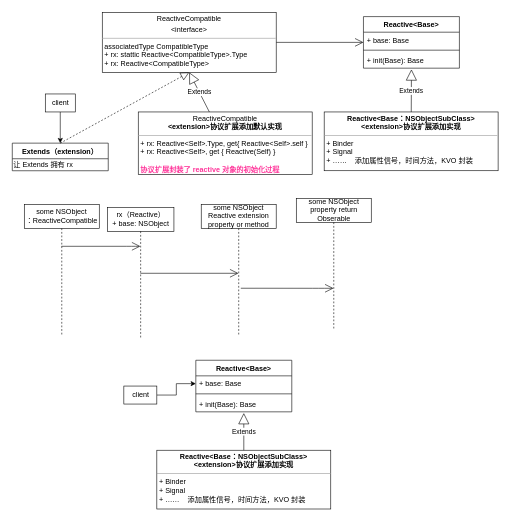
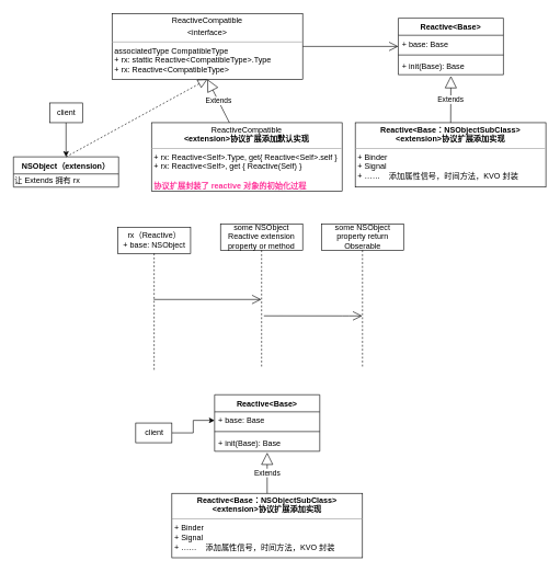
  <mxCell id="0" />
  <mxCell id="1" parent="0" />
  <mxCell id="2" value="Reactive&lt;Base&gt;" style="swimlane;fontStyle=1;align=center;verticalAlign=top;childLayout=stackLayout;horizontal=1;startSize=26;horizontalStack=0;resizeParent=1;resizeParentMax=0;resizeLast=0;collapsible=1;marginBottom=0;" parent="1" vertex="1"><mxGeometry x="605.5" y="27" width="160" height="86" as="geometry"><mxRectangle x="440" y="167" width="120" height="26" as="alternateBounds" /></mxGeometry></mxCell>
  <mxCell id="3" value="+ base: Base" style="text;strokeColor=none;fillColor=none;align=left;verticalAlign=top;spacingLeft=4;spacingRight=4;overflow=hidden;rotatable=0;points=[[0,0.5],[1,0.5]];portConstraint=eastwest;" parent="2" vertex="1"><mxGeometry y="26" width="160" height="26" as="geometry" /></mxCell>
  <mxCell id="4" value="" style="endArrow=open;endFill=1;endSize=12;html=1;exitX=1;exitY=0.5;exitDx=0;exitDy=0;" parent="2" source="7" edge="1"><mxGeometry width="160" relative="1" as="geometry"><mxPoint x="-80" y="42.5" as="sourcePoint" /><mxPoint y="43" as="targetPoint" /></mxGeometry></mxCell>
  <mxCell id="5" value="" style="line;strokeWidth=1;fillColor=none;align=left;verticalAlign=middle;spacingTop=-1;spacingLeft=3;spacingRight=3;rotatable=0;labelPosition=right;points=[];portConstraint=eastwest;" parent="2" vertex="1"><mxGeometry y="52" width="160" height="8" as="geometry" /></mxCell>
  <mxCell id="6" value="+ init(Base): Base&#10;" style="text;strokeColor=none;fillColor=none;align=left;verticalAlign=top;spacingLeft=4;spacingRight=4;overflow=hidden;rotatable=0;points=[[0,0.5],[1,0.5]];portConstraint=eastwest;" parent="2" vertex="1"><mxGeometry y="60" width="160" height="26" as="geometry" /></mxCell>
  <mxCell id="7" value="&lt;p style=&quot;margin: 0px ; margin-top: 4px ; text-align: center&quot;&gt;ReactiveCompatible&lt;/p&gt;&lt;p style=&quot;margin: 0px ; margin-top: 4px ; text-align: center&quot;&gt;&amp;lt;interface&amp;gt;&lt;/p&gt;&lt;hr size=&quot;1&quot;&gt;&lt;p style=&quot;margin: 0px ; margin-left: 4px&quot;&gt;associatedType CompatibleType&lt;/p&gt;&lt;p style=&quot;margin: 0px ; margin-left: 4px&quot;&gt;+ rx: stattic Reactive&amp;lt;CompatibleType&amp;gt;.Type&lt;br&gt;+ rx: Reactive&amp;lt;CompatibleType&amp;gt;&lt;br&gt;&lt;/p&gt;&lt;p style=&quot;margin: 0px ; margin-left: 4px&quot;&gt;&lt;br&gt;&lt;/p&gt;" style="verticalAlign=top;align=left;overflow=fill;fontSize=12;fontFamily=Helvetica;html=1;" parent="1" vertex="1"><mxGeometry x="170" y="20" width="290" height="100" as="geometry" /></mxCell>
  <mxCell id="8" value="&lt;p style=&quot;margin: 0px ; margin-top: 4px ; text-align: center&quot;&gt;ReactiveCompatible&lt;br&gt;&lt;b&gt;&amp;lt;extension&amp;gt;协议扩展添加默认实现&lt;/b&gt;&lt;/p&gt;&lt;hr size=&quot;1&quot;&gt;&lt;p style=&quot;margin: 0px ; margin-left: 4px&quot;&gt;+ rx: Reactive&amp;lt;Self&amp;gt;.Type, get{ Reactive&amp;lt;Self&amp;gt;.self }&lt;br&gt;+ rx: Reactive&amp;lt;Self&amp;gt;, get { Reactive(Self) }&lt;br&gt;&lt;/p&gt;&lt;p style=&quot;margin: 0px ; margin-left: 4px&quot;&gt;&lt;br&gt;&lt;/p&gt;&lt;p style=&quot;margin: 0px ; margin-left: 4px&quot;&gt;&lt;b&gt;&lt;font color=&quot;#ff3399&quot;&gt;协议扩展封装了 reactive 对象的初始化过程&lt;/font&gt;&lt;/b&gt;&lt;/p&gt;" style="verticalAlign=top;align=left;overflow=fill;fontSize=12;fontFamily=Helvetica;html=1;" parent="1" vertex="1"><mxGeometry x="230" y="186" width="290" height="104" as="geometry" /></mxCell>
  <mxCell id="9" value="Extends" style="endArrow=block;endSize=16;endFill=0;html=1;entryX=0.5;entryY=1;entryDx=0;entryDy=0;" parent="1" source="8" target="7" edge="1"><mxGeometry width="160" relative="1" as="geometry"><mxPoint x="220" y="310" as="sourcePoint" /><mxPoint x="380" y="310" as="targetPoint" /></mxGeometry></mxCell>
- <mxCell id="10" value="Extends（extension）" style="swimlane;fontStyle=1;align=center;verticalAlign=top;childLayout=stackLayout;horizontal=1;startSize=26;horizontalStack=0;resizeParent=1;resizeParentMax=0;resizeLast=0;collapsible=1;marginBottom=0;" parent="1" vertex="1"><mxGeometry x="20" y="238" width="160" height="46" as="geometry" /></mxCell>
+ <mxCell id="10" value="NSObject（extension）" style="swimlane;fontStyle=1;align=center;verticalAlign=top;childLayout=stackLayout;horizontal=1;startSize=26;horizontalStack=0;resizeParent=1;resizeParentMax=0;resizeLast=0;collapsible=1;marginBottom=0;" parent="1" vertex="1"><mxGeometry x="20" y="238" width="160" height="46" as="geometry" /></mxCell>
  <mxCell id="11" value="让 Extends 拥有 rx" style="text;html=1;resizable=0;points=[];autosize=1;align=left;verticalAlign=top;spacingTop=-4;" parent="10" vertex="1"><mxGeometry y="26" width="160" height="20" as="geometry" /></mxCell>
  <mxCell id="12" value="" style="endArrow=block;dashed=1;endFill=0;endSize=12;html=1;entryX=0.5;entryY=1;entryDx=0;entryDy=0;exitX=0.5;exitY=0;exitDx=0;exitDy=0;" parent="1" source="10" target="7" edge="1"><mxGeometry width="160" relative="1" as="geometry"><mxPoint x="300" y="170" as="sourcePoint" /><mxPoint x="460" y="170" as="targetPoint" /></mxGeometry></mxCell>
  <mxCell id="13" value="&lt;p style=&quot;margin: 0px ; margin-top: 4px ; text-align: center&quot;&gt;&lt;span style=&quot;font-weight: 700&quot;&gt;Reactive&amp;lt;Base：NSObjectSubClass&amp;gt;&lt;/span&gt;&lt;br&gt;&lt;b&gt;&amp;lt;extension&amp;gt;协议扩展添加实现&lt;/b&gt;&lt;/p&gt;&lt;hr size=&quot;1&quot;&gt;&lt;p style=&quot;margin: 0px ; margin-left: 4px&quot;&gt;+ Binder&lt;/p&gt;&lt;p style=&quot;margin: 0px ; margin-left: 4px&quot;&gt;+ Signal&lt;/p&gt;&lt;p style=&quot;margin: 0px ; margin-left: 4px&quot;&gt;+ ……&amp;nbsp; &amp;nbsp; 添加属性信号，时间方法，KVO 封装&lt;/p&gt;" style="verticalAlign=top;align=left;overflow=fill;fontSize=12;fontFamily=Helvetica;html=1;" parent="1" vertex="1"><mxGeometry x="540" y="186" width="290" height="98" as="geometry" /></mxCell>
  <mxCell id="14" value="Extends" style="endArrow=block;endSize=16;endFill=0;html=1;entryX=0.5;entryY=1.077;entryDx=0;entryDy=0;entryPerimeter=0;" parent="1" source="13" target="6" edge="1"><mxGeometry width="160" relative="1" as="geometry"><mxPoint x="810" y="388" as="sourcePoint" /><mxPoint x="761.04" y="78.004" as="targetPoint" /></mxGeometry></mxCell>
- <mxCell id="15" value="some NSObject&lt;br&gt;：ReactiveCompatible" style="shape=umlLifeline;perimeter=lifelinePerimeter;whiteSpace=wrap;html=1;container=1;collapsible=0;recursiveResize=0;outlineConnect=0;" parent="1" vertex="1"><mxGeometry x="40" y="340" width="125" height="220" as="geometry" /></mxCell>
  <mxCell id="16" value="rx（&lt;span style=&quot;white-space: nowrap&quot;&gt;Reactive&lt;/span&gt;）&lt;br&gt;+ base: NSObject" style="shape=umlLifeline;perimeter=lifelinePerimeter;whiteSpace=wrap;html=1;container=1;collapsible=0;recursiveResize=0;outlineConnect=0;" parent="1" vertex="1"><mxGeometry x="178.5" y="345" width="111" height="220" as="geometry" /></mxCell>
  <mxCell id="17" value="some NSObject&lt;br&gt;Reactive extension property or method" style="shape=umlLifeline;perimeter=lifelinePerimeter;whiteSpace=wrap;html=1;container=1;collapsible=0;recursiveResize=0;outlineConnect=0;" parent="1" vertex="1"><mxGeometry x="335" y="340" width="125" height="220" as="geometry" /></mxCell>
- <mxCell id="18" value="some NSObject&lt;br&gt;property return Obserable&lt;br&gt;" style="shape=umlLifeline;perimeter=lifelinePerimeter;whiteSpace=wrap;html=1;container=1;collapsible=0;recursiveResize=0;outlineConnect=0;" parent="1" vertex="1"><mxGeometry x="493.5" y="330" width="125" height="220" as="geometry" /></mxCell>
- <mxCell id="19" value="" style="endArrow=open;endFill=1;endSize=12;html=1;" parent="1" source="15" target="16" edge="1"><mxGeometry width="160" relative="1" as="geometry"><mxPoint x="120" y="430" as="sourcePoint" /><mxPoint x="280" y="430" as="targetPoint" /><Array as="points"><mxPoint x="220" y="410" /></Array></mxGeometry></mxCell>
+ <mxCell id="18" value="some NSObject&lt;br&gt;property return Obserable&lt;br&gt;" style="shape=umlLifeline;perimeter=lifelinePerimeter;whiteSpace=wrap;html=1;container=1;collapsible=0;recursiveResize=0;outlineConnect=0;" parent="1" vertex="1"><mxGeometry x="488.5" y="340" width="125" height="220" as="geometry" /></mxCell>
  <mxCell id="20" value="" style="endArrow=open;endFill=1;endSize=12;html=1;" parent="1" target="17" edge="1" source="16"><mxGeometry width="160" relative="1" as="geometry"><mxPoint x="295" y="430" as="sourcePoint" /><mxPoint x="475" y="430" as="targetPoint" /><Array as="points" /></mxGeometry></mxCell>
  <mxCell id="21" value="" style="endArrow=open;endFill=1;endSize=12;html=1;exitX=0.528;exitY=0.636;exitDx=0;exitDy=0;exitPerimeter=0;" parent="1" source="17" edge="1" target="18"><mxGeometry width="160" relative="1" as="geometry"><mxPoint x="490" y="450" as="sourcePoint" /><mxPoint x="655" y="450" as="targetPoint" /><Array as="points"><mxPoint x="531" y="480" /></Array></mxGeometry></mxCell>
  <mxCell id="22" value="Reactive&lt;Base&gt;" style="swimlane;fontStyle=1;align=center;verticalAlign=top;childLayout=stackLayout;horizontal=1;startSize=26;horizontalStack=0;resizeParent=1;resizeParentMax=0;resizeLast=0;collapsible=1;marginBottom=0;" parent="1" vertex="1"><mxGeometry x="326" y="600" width="160" height="86" as="geometry"><mxRectangle x="440" y="167" width="120" height="26" as="alternateBounds" /></mxGeometry></mxCell>
  <mxCell id="23" value="+ base: Base" style="text;strokeColor=none;fillColor=none;align=left;verticalAlign=top;spacingLeft=4;spacingRight=4;overflow=hidden;rotatable=0;points=[[0,0.5],[1,0.5]];portConstraint=eastwest;" parent="22" vertex="1"><mxGeometry y="26" width="160" height="26" as="geometry" /></mxCell>
  <mxCell id="24" value="" style="line;strokeWidth=1;fillColor=none;align=left;verticalAlign=middle;spacingTop=-1;spacingLeft=3;spacingRight=3;rotatable=0;labelPosition=right;points=[];portConstraint=eastwest;" parent="22" vertex="1"><mxGeometry y="52" width="160" height="8" as="geometry" /></mxCell>
  <mxCell id="25" value="+ init(Base): Base&#10;" style="text;strokeColor=none;fillColor=none;align=left;verticalAlign=top;spacingLeft=4;spacingRight=4;overflow=hidden;rotatable=0;points=[[0,0.5],[1,0.5]];portConstraint=eastwest;" parent="22" vertex="1"><mxGeometry y="60" width="160" height="26" as="geometry" /></mxCell>
  <mxCell id="26" value="&lt;p style=&quot;margin: 0px ; margin-top: 4px ; text-align: center&quot;&gt;&lt;span style=&quot;font-weight: 700&quot;&gt;Reactive&amp;lt;Base：NSObjectSubClass&amp;gt;&lt;/span&gt;&lt;br&gt;&lt;b&gt;&amp;lt;extension&amp;gt;协议扩展添加实现&lt;/b&gt;&lt;/p&gt;&lt;hr size=&quot;1&quot;&gt;&lt;p style=&quot;margin: 0px ; margin-left: 4px&quot;&gt;+ Binder&lt;/p&gt;&lt;p style=&quot;margin: 0px ; margin-left: 4px&quot;&gt;+ Signal&lt;/p&gt;&lt;p style=&quot;margin: 0px ; margin-left: 4px&quot;&gt;+ ……&amp;nbsp; &amp;nbsp; 添加属性信号，时间方法，KVO 封装&lt;/p&gt;" style="verticalAlign=top;align=left;overflow=fill;fontSize=12;fontFamily=Helvetica;html=1;" parent="1" vertex="1"><mxGeometry x="261" y="750" width="290" height="98" as="geometry" /></mxCell>
  <mxCell id="27" value="Extends" style="endArrow=block;endSize=16;endFill=0;html=1;entryX=0.5;entryY=1.077;entryDx=0;entryDy=0;entryPerimeter=0;" parent="1" source="26" target="25" edge="1"><mxGeometry width="160" relative="1" as="geometry"><mxPoint x="531" y="951" as="sourcePoint" /><mxPoint x="482.04" y="641.004" as="targetPoint" /></mxGeometry></mxCell>
  <mxCell id="28" style="edgeStyle=orthogonalEdgeStyle;rounded=0;orthogonalLoop=1;jettySize=auto;html=1;exitX=1;exitY=0.5;exitDx=0;exitDy=0;entryX=0;entryY=0.5;entryDx=0;entryDy=0;" parent="1" source="29" target="23" edge="1"><mxGeometry relative="1" as="geometry" /></mxCell>
  <mxCell id="29" value="client" style="html=1;" parent="1" vertex="1"><mxGeometry x="206" y="643" width="55" height="30" as="geometry" /></mxCell>
  <mxCell id="30" style="edgeStyle=orthogonalEdgeStyle;rounded=0;orthogonalLoop=1;jettySize=auto;html=1;exitX=0.5;exitY=1;exitDx=0;exitDy=0;entryX=0.5;entryY=0;entryDx=0;entryDy=0;" parent="1" source="31" target="10" edge="1"><mxGeometry relative="1" as="geometry"><mxPoint x="78" y="190" as="targetPoint" /></mxGeometry></mxCell>
  <mxCell id="31" value="client" style="html=1;" parent="1" vertex="1"><mxGeometry x="75" y="156" width="50" height="30" as="geometry" /></mxCell>
